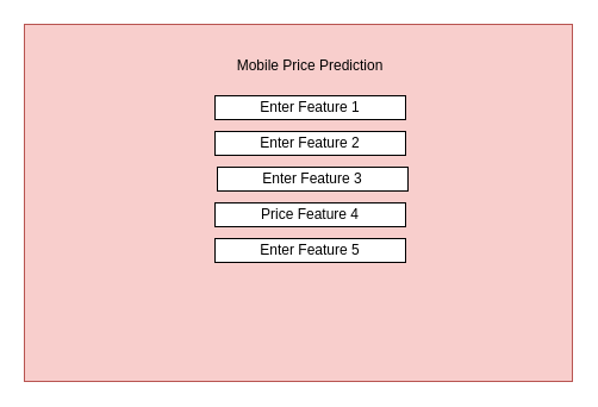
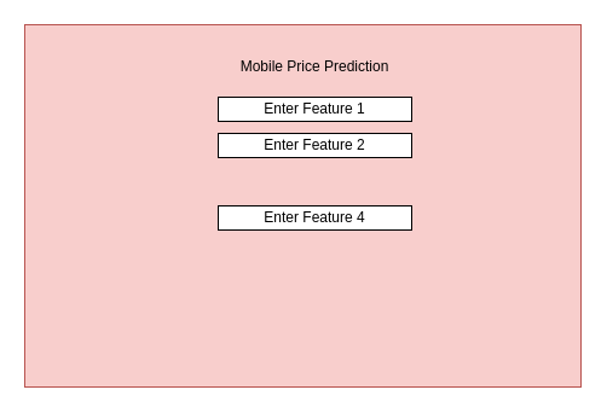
  <mxCell id="0" />
  <mxCell id="1" parent="0" />
  <mxCell id="2" value="" style="whiteSpace=wrap;html=1;fillColor=#f8cecc;strokeColor=#b85450;" vertex="1" parent="1"><mxGeometry x="20" y="20" width="460" height="300" as="geometry" /></mxCell>
  <mxCell id="3" value="Mobile Price Prediction" style="text;strokeColor=none;align=center;fillColor=none;html=1;verticalAlign=middle;whiteSpace=wrap;rounded=0;" vertex="1" parent="1"><mxGeometry x="180" y="40" width="160" height="30" as="geometry" /></mxCell>
  <mxCell id="4" value="Enter Feature 1" style="whiteSpace=wrap;html=1;" vertex="1" parent="1"><mxGeometry x="180" y="80" width="160" height="20" as="geometry" /></mxCell>
  <mxCell id="5" value="Enter Feature 2" style="whiteSpace=wrap;html=1;" vertex="1" parent="1"><mxGeometry x="180" y="110" width="160" height="20" as="geometry" /></mxCell>
- <mxCell id="6" value="Enter Feature 3" style="whiteSpace=wrap;html=1;" vertex="1" parent="1"><mxGeometry x="182" y="140" width="160" height="20" as="geometry" /></mxCell>
- <mxCell id="7" value="Price Feature 4" style="whiteSpace=wrap;html=1;" vertex="1" parent="1"><mxGeometry x="180" y="170" width="160" height="20" as="geometry" /></mxCell>
- <mxCell id="8" value="Enter Feature 5" style="whiteSpace=wrap;html=1;" vertex="1" parent="1"><mxGeometry x="180" y="200" width="160" height="20" as="geometry" /></mxCell>
+ <mxCell id="7" value="Enter Feature 4" style="whiteSpace=wrap;html=1;" vertex="1" parent="1"><mxGeometry x="180" y="170" width="160" height="20" as="geometry" /></mxCell>
